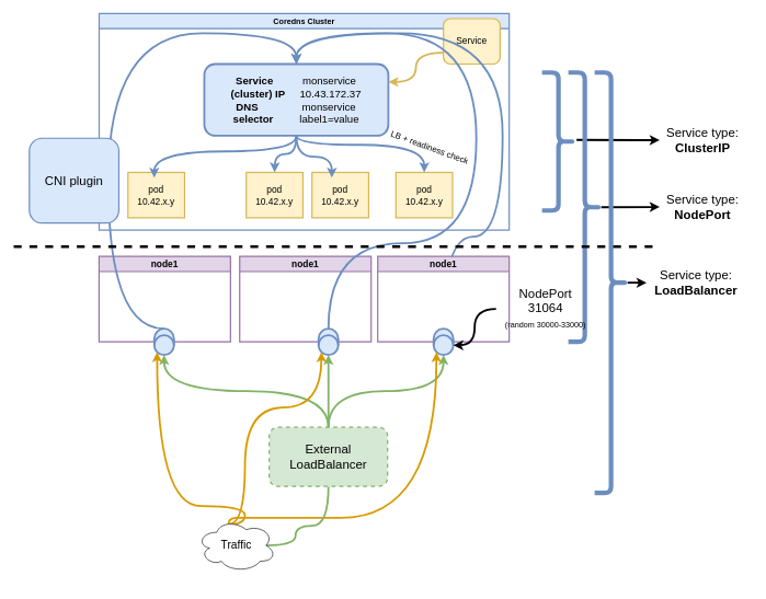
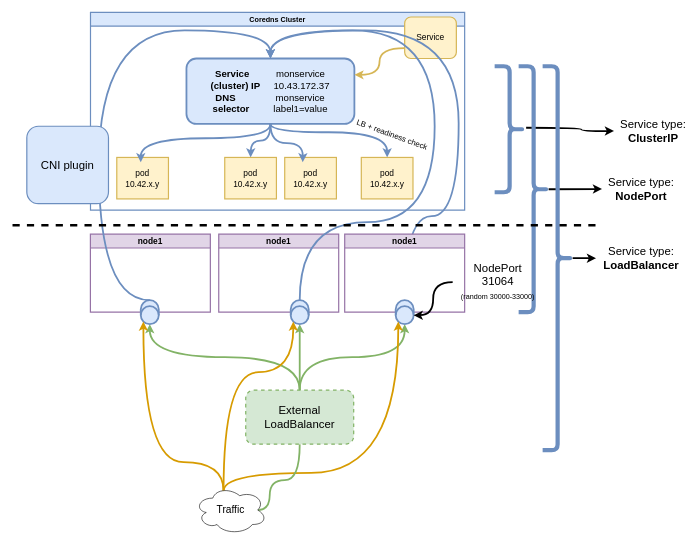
  <mxCell id="0" />
  <mxCell id="1" parent="0" />
  <mxCell id="2" value="" style="group" parent="1" vertex="1" connectable="0"><mxGeometry x="150" y="390" width="200" height="130" as="geometry" /></mxCell>
  <mxCell id="3" value="node1" style="swimlane;rounded=0;fontSize=14;strokeColor=#9673a6;strokeWidth=2;swimlaneFillColor=default;fillColor=#e1d5e7;startSize=23;" parent="2" vertex="1"><mxGeometry width="200.0" height="130" as="geometry" /></mxCell>
  <mxCell id="4" value="" style="group" parent="1" vertex="1" connectable="0"><mxGeometry x="134" y="20" width="640" height="330" as="geometry" /></mxCell>
  <mxCell id="5" style="edgeStyle=orthogonalEdgeStyle;rounded=1;orthogonalLoop=1;jettySize=auto;html=1;exitX=0.5;exitY=1;exitDx=0;exitDy=0;fontSize=14;strokeWidth=3;fillColor=#dae8fc;strokeColor=#6c8ebf;" parent="4" edge="1"><mxGeometry relative="1" as="geometry"><mxPoint x="446.059" y="221.803" as="targetPoint" /><mxPoint x="391.918" y="100.082" as="sourcePoint" /></mxGeometry></mxCell>
  <mxCell id="6" value="Coredns Cluster" style="swimlane;rounded=0;strokeColor=#6c8ebf;strokeWidth=2;fillColor=#dae8fc;gradientColor=none;swimlaneFillColor=default;" parent="4" vertex="1"><mxGeometry x="16.162" width="623.838" height="330" as="geometry"><mxRectangle x="10" width="110" height="23" as="alternateBounds" /></mxGeometry></mxCell>
  <mxCell id="7" style="edgeStyle=orthogonalEdgeStyle;curved=1;rounded=0;orthogonalLoop=1;jettySize=auto;html=1;exitX=0.5;exitY=1;exitDx=0;exitDy=0;entryX=0.5;entryY=0;entryDx=0;entryDy=0;strokeWidth=3;fontSize=16;fillColor=#dae8fc;strokeColor=#6c8ebf;" edge="1" parent="6" source="9"><mxGeometry relative="1" as="geometry"><mxPoint x="266.919" y="242.0" as="targetPoint" /></mxGeometry></mxCell>
  <mxCell id="8" style="edgeStyle=orthogonalEdgeStyle;curved=1;rounded=0;orthogonalLoop=1;jettySize=auto;html=1;exitX=0.5;exitY=1;exitDx=0;exitDy=0;entryX=0.5;entryY=0;entryDx=0;entryDy=0;strokeWidth=3;fontSize=16;fillColor=#dae8fc;strokeColor=#6c8ebf;" edge="1" parent="6" source="9"><mxGeometry relative="1" as="geometry"><mxPoint x="494.599" y="242.0" as="targetPoint" /><Array as="points"><mxPoint x="300" y="200" /><mxPoint x="495" y="200" /></Array></mxGeometry></mxCell>
  <mxCell id="9" value="&lt;div align=&quot;center&quot;&gt;&lt;font style=&quot;font-size: 16px;&quot;&gt;&lt;b&gt;Service&lt;/b&gt; &amp;nbsp; &amp;nbsp;&amp;nbsp;&amp;nbsp;&amp;nbsp;&amp;nbsp;&amp;nbsp; monservice&lt;br&gt;&lt;/font&gt;&lt;/div&gt;&lt;div align=&quot;center&quot;&gt;&lt;font style=&quot;font-size: 16px;&quot;&gt;&lt;b&gt;(cluster) IP&lt;/b&gt;&amp;nbsp;&amp;nbsp;&amp;nbsp;&amp;nbsp; 10.43.172.37&lt;/font&gt;&lt;/div&gt;&lt;div align=&quot;center&quot;&gt;&lt;font style=&quot;font-size: 16px;&quot;&gt;&lt;b&gt;DNS&lt;/b&gt;&amp;nbsp;&amp;nbsp;&amp;nbsp;&amp;nbsp;&amp;nbsp;&amp;nbsp;&amp;nbsp;&amp;nbsp;&amp;nbsp;&amp;nbsp;&amp;nbsp;&amp;nbsp;&amp;nbsp;&amp;nbsp; monservice&lt;/font&gt;&lt;/div&gt;&lt;div align=&quot;center&quot;&gt;&lt;font style=&quot;font-size: 16px;&quot;&gt;&lt;b&gt;selector&amp;nbsp;&amp;nbsp;&amp;nbsp;&amp;nbsp;&amp;nbsp;&amp;nbsp;&amp;nbsp;&amp;nbsp; &lt;/b&gt;label1=value&lt;b&gt;&lt;br&gt;&lt;/b&gt;&lt;/font&gt;&lt;/div&gt;" style="rounded=1;whiteSpace=wrap;html=1;strokeColor=#6c8ebf;strokeWidth=3;fillColor=#dae8fc;align=center;labelPadding=10;noLabel=0;" parent="6" vertex="1"><mxGeometry x="160" y="77" width="280" height="109.1" as="geometry" /></mxCell>
  <mxCell id="10" style="edgeStyle=orthogonalEdgeStyle;curved=1;rounded=0;orthogonalLoop=1;jettySize=auto;html=1;exitX=0;exitY=0.75;exitDx=0;exitDy=0;entryX=1;entryY=0.25;entryDx=0;entryDy=0;strokeWidth=3;fontSize=13;fillColor=#fff2cc;strokeColor=#d6b656;" edge="1" parent="6" source="11" target="9"><mxGeometry relative="1" as="geometry" /></mxCell>
  <mxCell id="11" value="Service" style="rounded=1;whiteSpace=wrap;html=1;fontSize=14;strokeColor=#d6b656;strokeWidth=2;fillColor=#fff2cc;" vertex="1" parent="6"><mxGeometry x="523.839" y="7.85" width="86.16" height="69.146" as="geometry" /></mxCell>
  <mxCell id="12" value="&lt;div align=&quot;center&quot;&gt;pod&lt;/div&gt;&lt;div align=&quot;center&quot;&gt;10.42.x.y&lt;br&gt;&lt;/div&gt;" style="rounded=0;whiteSpace=wrap;html=1;fontSize=14;strokeColor=#d6b656;strokeWidth=2;fillColor=#fff2cc;align=center;" vertex="1" parent="6"><mxGeometry x="223.839" y="242.0" width="86.16" height="69.146" as="geometry" /></mxCell>
  <mxCell id="13" value="&lt;div align=&quot;center&quot;&gt;pod&lt;/div&gt;&lt;div align=&quot;center&quot;&gt;10.42.x.y&lt;br&gt;&lt;/div&gt;" style="rounded=0;whiteSpace=wrap;html=1;fontSize=14;strokeColor=#d6b656;strokeWidth=2;fillColor=#fff2cc;align=center;" vertex="1" parent="6"><mxGeometry x="43.84" y="242.0" width="86.16" height="69.146" as="geometry" /></mxCell>
  <mxCell id="14" value="&lt;div align=&quot;center&quot;&gt;pod&lt;/div&gt;&lt;div align=&quot;center&quot;&gt;10.42.x.y&lt;br&gt;&lt;/div&gt;" style="rounded=0;whiteSpace=wrap;html=1;fontSize=14;strokeColor=#d6b656;strokeWidth=2;fillColor=#fff2cc;align=center;" vertex="1" parent="6"><mxGeometry x="323.839" y="242.0" width="86.16" height="69.146" as="geometry" /></mxCell>
  <mxCell id="15" value="&lt;div align=&quot;center&quot;&gt;pod&lt;/div&gt;&lt;div align=&quot;center&quot;&gt;10.42.x.y&lt;br&gt;&lt;/div&gt;" style="rounded=0;whiteSpace=wrap;html=1;fontSize=14;strokeColor=#d6b656;strokeWidth=2;fillColor=#fff2cc;align=center;" vertex="1" parent="6"><mxGeometry x="451.519" y="242.0" width="86.16" height="69.146" as="geometry" /></mxCell>
  <mxCell id="16" value="&lt;font style=&quot;font-size: 13px;&quot;&gt;LB + readiness check&lt;br&gt;&lt;/font&gt;" style="text;html=1;strokeColor=none;fillColor=none;align=center;verticalAlign=middle;whiteSpace=wrap;rounded=0;fontSize=16;rotation=20;" vertex="1" parent="6"><mxGeometry x="435.969" y="186.098" width="136.16" height="33" as="geometry" /></mxCell>
  <mxCell id="17" style="edgeStyle=orthogonalEdgeStyle;rounded=0;orthogonalLoop=1;jettySize=auto;html=1;exitX=0.5;exitY=1;exitDx=0;exitDy=0;exitPerimeter=0;entryX=0.5;entryY=0;entryDx=0;entryDy=0;strokeWidth=3;fontSize=16;fillColor=#dae8fc;strokeColor=#6c8ebf;curved=1;" edge="1" parent="1" source="28" target="9"><mxGeometry relative="1" as="geometry"><Array as="points"><mxPoint x="674" y="360" /><mxPoint x="764" y="360" /><mxPoint x="764" y="50" /><mxPoint x="450" y="50" /><mxPoint x="450" y="97" /></Array></mxGeometry></mxCell>
  <mxCell id="18" style="edgeStyle=orthogonalEdgeStyle;rounded=0;orthogonalLoop=1;jettySize=auto;html=1;exitX=0.5;exitY=0;exitDx=0;exitDy=0;entryX=0.5;entryY=0;entryDx=0;entryDy=0;entryPerimeter=0;fontSize=19;fillColor=#d5e8d4;strokeColor=#82b366;strokeWidth=3;curved=1;" edge="1" parent="1" source="34" target="25"><mxGeometry relative="1" as="geometry" /></mxCell>
  <mxCell id="19" style="edgeStyle=orthogonalEdgeStyle;rounded=0;orthogonalLoop=1;jettySize=auto;html=1;exitX=0.5;exitY=0;exitDx=0;exitDy=0;entryX=0.5;entryY=0;entryDx=0;entryDy=0;entryPerimeter=0;fontSize=19;fillColor=#d5e8d4;strokeColor=#82b366;strokeWidth=3;curved=1;" edge="1" parent="1" source="34" target="27"><mxGeometry relative="1" as="geometry" /></mxCell>
  <mxCell id="20" style="edgeStyle=orthogonalEdgeStyle;rounded=0;orthogonalLoop=1;jettySize=auto;html=1;exitX=0.5;exitY=0;exitDx=0;exitDy=0;entryX=0.5;entryY=0;entryDx=0;entryDy=0;entryPerimeter=0;fontSize=19;fillColor=#d5e8d4;strokeColor=#82b366;strokeWidth=3;curved=1;" edge="1" parent="1" source="34" target="28"><mxGeometry relative="1" as="geometry" /></mxCell>
  <mxCell id="21" value="" style="group" vertex="1" connectable="0" parent="1"><mxGeometry x="364" y="390" width="200" height="130" as="geometry" /></mxCell>
  <mxCell id="22" value="node1" style="swimlane;rounded=0;fontSize=14;strokeColor=#9673a6;strokeWidth=2;swimlaneFillColor=default;fillColor=#e1d5e7;startSize=23;" vertex="1" parent="21"><mxGeometry width="200.0" height="130" as="geometry" /></mxCell>
  <mxCell id="23" value="" style="group" vertex="1" connectable="0" parent="1"><mxGeometry x="574" y="390" width="200" height="130" as="geometry" /></mxCell>
  <mxCell id="24" value="node1" style="swimlane;rounded=0;fontSize=14;strokeColor=#9673a6;strokeWidth=2;swimlaneFillColor=default;fillColor=#e1d5e7;startSize=23;" vertex="1" parent="23"><mxGeometry width="200" height="130" as="geometry" /></mxCell>
  <mxCell id="25" value="" style="shape=cylinder3;whiteSpace=wrap;html=1;boundedLbl=1;backgroundOutline=1;size=15;rounded=1;rotation=-180;strokeWidth=3;fillColor=#dae8fc;strokeColor=#6c8ebf;" vertex="1" parent="1"><mxGeometry x="234" y="500" width="30" height="40" as="geometry" /></mxCell>
  <mxCell id="26" style="edgeStyle=orthogonalEdgeStyle;rounded=0;orthogonalLoop=1;jettySize=auto;html=1;exitX=0.5;exitY=1;exitDx=0;exitDy=0;exitPerimeter=0;strokeWidth=3;fontSize=16;fillColor=#dae8fc;strokeColor=#6c8ebf;entryX=0.5;entryY=0;entryDx=0;entryDy=0;curved=1;" edge="1" parent="1" source="27" target="9"><mxGeometry relative="1" as="geometry"><mxPoint x="464" y="150" as="targetPoint" /><Array as="points"><mxPoint x="499" y="370" /><mxPoint x="724" y="370" /><mxPoint x="724" y="50" /><mxPoint x="450" y="50" /><mxPoint x="450" y="97" /></Array></mxGeometry></mxCell>
  <mxCell id="27" value="" style="shape=cylinder3;whiteSpace=wrap;html=1;boundedLbl=1;backgroundOutline=1;size=15;rounded=1;rotation=-180;strokeWidth=3;fillColor=#dae8fc;strokeColor=#6c8ebf;" vertex="1" parent="1"><mxGeometry x="484" y="500" width="30" height="40" as="geometry" /></mxCell>
  <mxCell id="28" value="" style="shape=cylinder3;whiteSpace=wrap;html=1;boundedLbl=1;backgroundOutline=1;size=15;rounded=1;rotation=-180;strokeWidth=3;fillColor=#dae8fc;strokeColor=#6c8ebf;" vertex="1" parent="1"><mxGeometry x="659" y="500" width="30" height="40" as="geometry" /></mxCell>
  <mxCell id="29" style="edgeStyle=orthogonalEdgeStyle;rounded=0;orthogonalLoop=1;jettySize=auto;html=1;exitX=0.4;exitY=0.1;exitDx=0;exitDy=0;exitPerimeter=0;entryX=0.855;entryY=0;entryDx=0;entryDy=4.35;entryPerimeter=0;fontSize=19;fillColor=#ffe6cc;strokeColor=#d79b00;strokeWidth=3;curved=1;" edge="1" parent="1" source="33" target="25"><mxGeometry relative="1" as="geometry"><Array as="points"><mxPoint x="372" y="770" /><mxPoint x="238" y="770" /></Array></mxGeometry></mxCell>
  <mxCell id="30" style="edgeStyle=orthogonalEdgeStyle;rounded=0;orthogonalLoop=1;jettySize=auto;html=1;exitX=0.4;exitY=0.1;exitDx=0;exitDy=0;exitPerimeter=0;entryX=0.855;entryY=0;entryDx=0;entryDy=4.35;entryPerimeter=0;fontSize=19;fillColor=#ffe6cc;strokeColor=#d79b00;strokeWidth=3;curved=1;" edge="1" parent="1" source="33" target="27"><mxGeometry relative="1" as="geometry"><Array as="points"><mxPoint x="372" y="620" /><mxPoint x="488" y="620" /></Array></mxGeometry></mxCell>
  <mxCell id="31" style="edgeStyle=orthogonalEdgeStyle;rounded=0;orthogonalLoop=1;jettySize=auto;html=1;exitX=0.4;exitY=0.1;exitDx=0;exitDy=0;exitPerimeter=0;entryX=0.855;entryY=0;entryDx=0;entryDy=4.35;entryPerimeter=0;fontSize=19;fillColor=#ffe6cc;strokeColor=#d79b00;strokeWidth=3;curved=1;" edge="1" parent="1" source="33" target="28"><mxGeometry relative="1" as="geometry"><Array as="points"><mxPoint x="372" y="788" /><mxPoint x="664" y="788" /><mxPoint x="664" y="536" /></Array></mxGeometry></mxCell>
  <mxCell id="32" style="edgeStyle=orthogonalEdgeStyle;rounded=0;orthogonalLoop=1;jettySize=auto;html=1;exitX=0.875;exitY=0.5;exitDx=0;exitDy=0;exitPerimeter=0;entryX=0.5;entryY=1;entryDx=0;entryDy=0;fontSize=19;strokeWidth=3;fillColor=#d5e8d4;strokeColor=#82b366;curved=1;endArrow=none;" edge="1" parent="1" source="33" target="34"><mxGeometry relative="1" as="geometry"><Array as="points"><mxPoint x="449" y="800" /><mxPoint x="499" y="800" /></Array></mxGeometry></mxCell>
- <mxCell id="33" value="&lt;font style=&quot;font-size: 17px;&quot;&gt;Traffic&lt;br&gt;&lt;/font&gt;" style="ellipse;shape=cloud;whiteSpace=wrap;html=1;rounded=1;" vertex="1" parent="1"><mxGeometry x="299" y="790" width="120" height="80" as="geometry" /></mxCell>
+ <mxCell id="33" value="&lt;font style=&quot;font-size: 17px;&quot;&gt;Traffic&lt;br&gt;&lt;/font&gt;" style="ellipse;shape=cloud;whiteSpace=wrap;html=1;rounded=1;" vertex="1" parent="1"><mxGeometry x="324" y="810" width="120" height="80" as="geometry" /></mxCell>
  <mxCell id="34" value="&lt;font style=&quot;font-size: 19px;&quot;&gt;External&lt;br&gt;LoadBalancer&lt;/font&gt;" style="rounded=1;whiteSpace=wrap;html=1;strokeColor=#82b366;strokeWidth=2;fillColor=#d5e8d4;dashed=1;" vertex="1" parent="1"><mxGeometry x="409" y="650" width="180" height="90" as="geometry" /></mxCell>
  <mxCell id="35" style="edgeStyle=orthogonalEdgeStyle;curved=1;rounded=0;orthogonalLoop=1;jettySize=auto;html=1;exitX=0.5;exitY=1;exitDx=0;exitDy=0;strokeWidth=3;fontSize=16;fillColor=#dae8fc;strokeColor=#6c8ebf;" edge="1" parent="1" source="9"><mxGeometry relative="1" as="geometry"><mxPoint x="234" y="270" as="targetPoint" /><Array as="points"><mxPoint x="450" y="230" /><mxPoint x="234" y="230" /></Array></mxGeometry></mxCell>
  <mxCell id="36" style="edgeStyle=orthogonalEdgeStyle;curved=1;rounded=0;orthogonalLoop=1;jettySize=auto;html=1;exitX=0.5;exitY=1;exitDx=0;exitDy=0;strokeWidth=3;fontSize=16;fillColor=#dae8fc;strokeColor=#6c8ebf;" edge="1" parent="1" source="9"><mxGeometry relative="1" as="geometry"><mxPoint x="504" y="270" as="targetPoint" /></mxGeometry></mxCell>
  <mxCell id="37" style="edgeStyle=orthogonalEdgeStyle;rounded=0;orthogonalLoop=1;jettySize=auto;html=1;exitX=0.5;exitY=1;exitDx=0;exitDy=0;exitPerimeter=0;entryX=0.5;entryY=0;entryDx=0;entryDy=0;strokeWidth=3;fontSize=16;fillColor=#dae8fc;strokeColor=#6c8ebf;curved=1;" edge="1" parent="1" source="25" target="9"><mxGeometry relative="1" as="geometry"><Array as="points"><mxPoint x="164" y="500" /><mxPoint x="164" y="50" /><mxPoint x="450" y="50" /><mxPoint x="450" y="97" /></Array></mxGeometry></mxCell>
  <mxCell id="38" value="" style="shape=curlyBracket;whiteSpace=wrap;html=1;rounded=1;flipH=1;labelPosition=right;verticalLabelPosition=middle;align=left;verticalAlign=middle;fontSize=13;strokeWidth=7;fillColor=#dae8fc;strokeColor=#6c8ebf;" vertex="1" parent="1"><mxGeometry x="824" y="110" width="50" height="210" as="geometry" /></mxCell>
  <mxCell id="39" value="" style="edgeStyle=orthogonalEdgeStyle;curved=1;rounded=0;orthogonalLoop=1;jettySize=auto;html=1;strokeWidth=3;fontSize=19;" edge="1" parent="1" source="41" target="45"><mxGeometry relative="1" as="geometry" /></mxCell>
  <mxCell id="40" style="edgeStyle=orthogonalEdgeStyle;curved=1;rounded=0;orthogonalLoop=1;jettySize=auto;html=1;exitX=0.75;exitY=0.25;exitDx=0;exitDy=0;exitPerimeter=0;strokeWidth=3;fontSize=19;" edge="1" parent="1" source="41" target="46"><mxGeometry relative="1" as="geometry" /></mxCell>
  <mxCell id="41" value="" style="shape=curlyBracket;whiteSpace=wrap;html=1;rounded=1;flipH=1;labelPosition=right;verticalLabelPosition=middle;align=left;verticalAlign=middle;fontSize=13;strokeWidth=7;fillColor=#dae8fc;strokeColor=#6c8ebf;" vertex="1" parent="1"><mxGeometry x="864" y="110" width="50" height="410" as="geometry" /></mxCell>
  <mxCell id="42" value="" style="edgeStyle=orthogonalEdgeStyle;curved=1;rounded=0;orthogonalLoop=1;jettySize=auto;html=1;strokeWidth=3;fontSize=19;" edge="1" parent="1" source="43" target="44"><mxGeometry relative="1" as="geometry" /></mxCell>
  <mxCell id="43" value="" style="shape=curlyBracket;whiteSpace=wrap;html=1;rounded=1;flipH=1;labelPosition=right;verticalLabelPosition=middle;align=left;verticalAlign=middle;fontSize=13;strokeWidth=7;fillColor=#dae8fc;strokeColor=#6c8ebf;" vertex="1" parent="1"><mxGeometry x="904" y="110" width="50" height="640" as="geometry" /></mxCell>
- <mxCell id="44" value="&lt;font style=&quot;font-size: 19px;&quot;&gt;Service type:&lt;br&gt; &lt;b&gt;LoadBalancer&lt;/b&gt;&lt;/font&gt;" style="text;html=1;align=center;verticalAlign=middle;resizable=0;points=[];autosize=1;strokeColor=none;fillColor=none;fontSize=13;" vertex="1" parent="1"><mxGeometry x="983" y="400" width="150" height="60" as="geometry" /></mxCell>
+ <mxCell id="44" value="&lt;font style=&quot;font-size: 19px;&quot;&gt;Service type:&lt;br&gt; &lt;b&gt;LoadBalancer&lt;/b&gt;&lt;/font&gt;" style="text;html=1;align=center;verticalAlign=middle;resizable=0;points=[];autosize=1;strokeColor=none;fillColor=none;fontSize=13;" vertex="1" parent="1"><mxGeometry x="993" y="400" width="150" height="60" as="geometry" /></mxCell>
  <mxCell id="45" value="&lt;font style=&quot;font-size: 19px;&quot;&gt;Service type:&lt;br&gt;&lt;b&gt;NodePort&lt;br&gt;&lt;/b&gt;&lt;/font&gt;" style="text;html=1;align=center;verticalAlign=middle;resizable=0;points=[];autosize=1;strokeColor=none;fillColor=none;fontSize=13;" vertex="1" parent="1"><mxGeometry x="1003" y="284.58" width="130" height="60" as="geometry" /></mxCell>
- <mxCell id="46" value="&lt;font style=&quot;font-size: 19px;&quot;&gt;Service type:&lt;b&gt;&lt;br&gt;ClusterIP&lt;br&gt;&lt;/b&gt;&lt;/font&gt;" style="text;html=1;align=center;verticalAlign=middle;resizable=0;points=[];autosize=1;strokeColor=none;fillColor=none;fontSize=13;" vertex="1" parent="1"><mxGeometry x="1003" y="183" width="130" height="60" as="geometry" /></mxCell>
+ <mxCell id="46" value="&lt;font style=&quot;font-size: 19px;&quot;&gt;Service type:&lt;b&gt;&lt;br&gt;ClusterIP&lt;br&gt;&lt;/b&gt;&lt;/font&gt;" style="text;html=1;align=center;verticalAlign=middle;resizable=0;points=[];autosize=1;strokeColor=none;fillColor=none;fontSize=13;" vertex="1" parent="1"><mxGeometry x="1023" y="188" width="130" height="60" as="geometry" /></mxCell>
  <mxCell id="47" value="" style="edgeStyle=orthogonalEdgeStyle;curved=1;rounded=0;orthogonalLoop=1;jettySize=auto;html=1;strokeWidth=3;fontSize=19;entryX=0;entryY=0;entryDx=0;entryDy=15;entryPerimeter=0;" edge="1" parent="1" source="48" target="28"><mxGeometry relative="1" as="geometry"><mxPoint x="784" y="520" as="targetPoint" /></mxGeometry></mxCell>
  <mxCell id="48" value="NodePort&lt;br&gt;31064&lt;br&gt;&lt;font style=&quot;font-size: 12px;&quot;&gt;(random 30000-33000)&lt;/font&gt;" style="text;html=1;align=center;verticalAlign=middle;resizable=0;points=[];autosize=1;strokeColor=none;fillColor=none;fontSize=19;" vertex="1" parent="1"><mxGeometry x="754" y="430" width="150" height="80" as="geometry" /></mxCell>
  <mxCell id="49" value="&lt;font style=&quot;font-size: 19px;&quot;&gt;CNI plugin&lt;/font&gt;" style="rounded=1;whiteSpace=wrap;html=1;fontSize=14;strokeColor=#6c8ebf;strokeWidth=2;fillColor=#dae8fc;" vertex="1" parent="1"><mxGeometry x="44" y="210" width="136.16" height="129.15" as="geometry" /></mxCell>
  <mxCell id="50" value="" style="line;strokeWidth=4;html=1;perimeter=backbonePerimeter;points=[];outlineConnect=0;rounded=1;fontSize=19;dashed=1;" vertex="1" parent="1"><mxGeometry x="20.16" y="370" width="973.84" height="10" as="geometry" /></mxCell>
